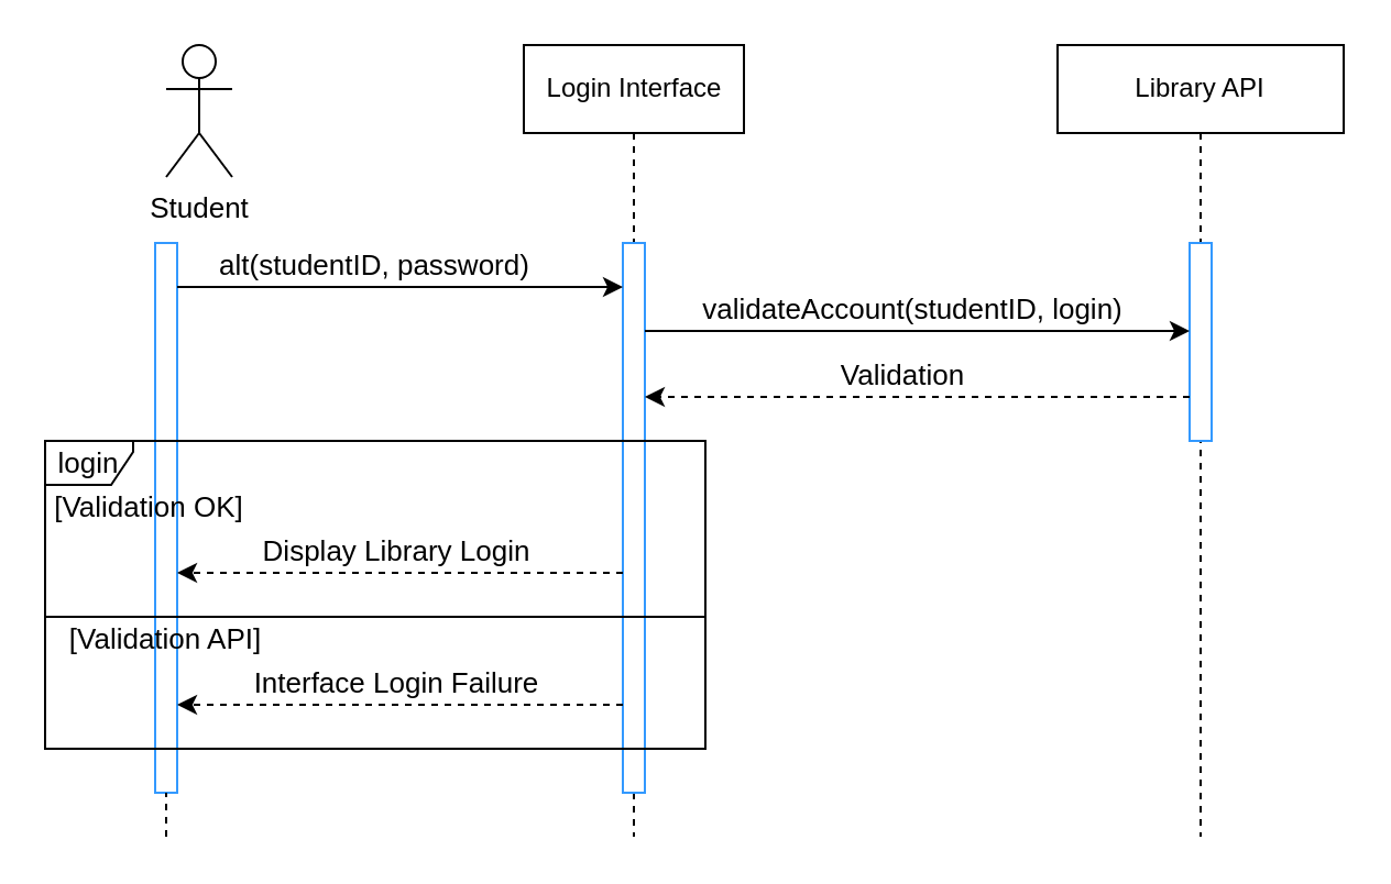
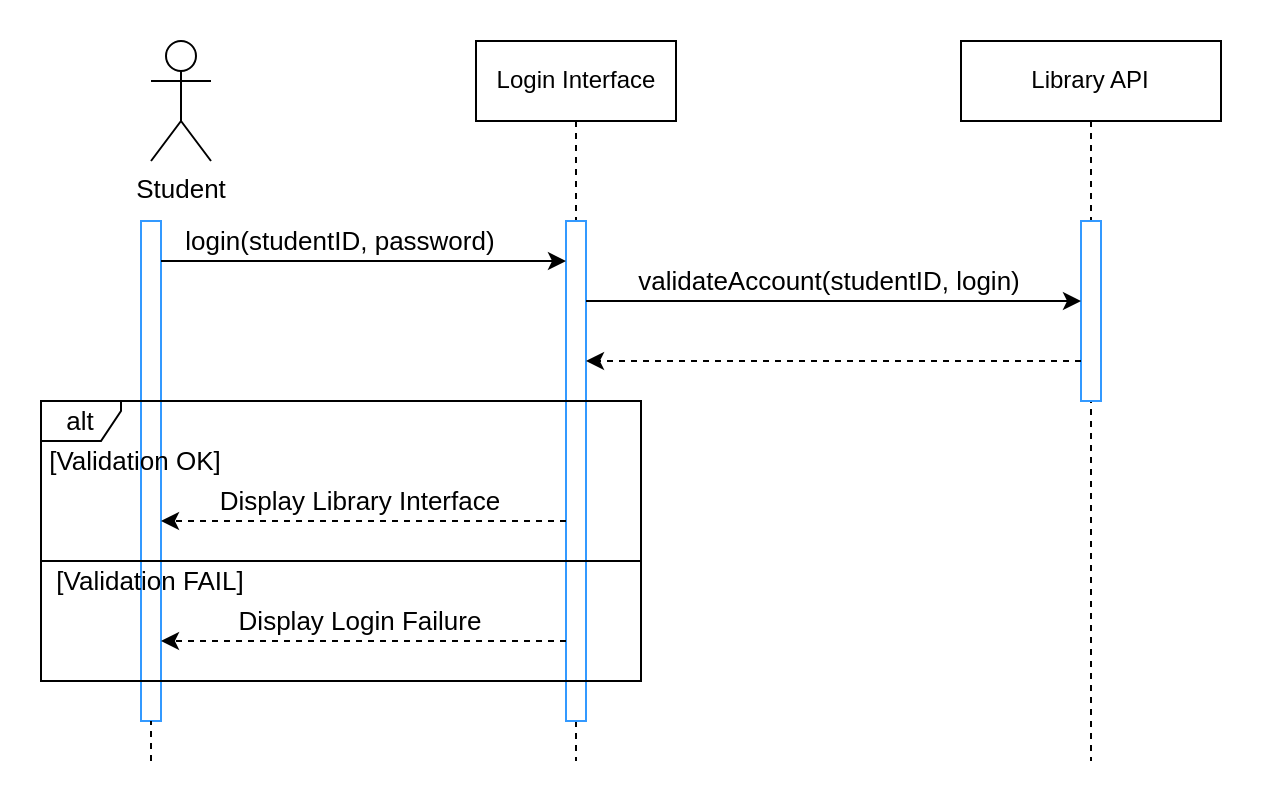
  <mxCell id="0" />
  <mxCell id="1" parent="0" />
  <mxCell id="2" value="Library API" style="shape=umlLifeline;perimeter=lifelinePerimeter;whiteSpace=wrap;html=1;container=0;dropTarget=0;collapsible=0;recursiveResize=0;outlineConnect=0;portConstraint=eastwest;newEdgeStyle={&quot;edgeStyle&quot;:&quot;elbowEdgeStyle&quot;,&quot;elbow&quot;:&quot;vertical&quot;,&quot;curved&quot;:0,&quot;rounded&quot;:0};" parent="1" vertex="1"><mxGeometry x="480" y="20" width="130" height="360" as="geometry" /></mxCell>
  <mxCell id="3" value="" style="html=1;points=[];perimeter=orthogonalPerimeter;outlineConnect=0;targetShapes=umlLifeline;portConstraint=eastwest;newEdgeStyle={&quot;edgeStyle&quot;:&quot;elbowEdgeStyle&quot;,&quot;elbow&quot;:&quot;vertical&quot;,&quot;curved&quot;:0,&quot;rounded&quot;:0};strokeColor=#3399FF;" parent="2" vertex="1"><mxGeometry x="60" y="90" width="10" height="90" as="geometry" /></mxCell>
  <mxCell id="4" value="Student" style="shape=umlActor;verticalLabelPosition=bottom;verticalAlign=top;html=1;outlineConnect=0;strokeColor=#000000;fontSize=13;" parent="1" vertex="1"><mxGeometry x="75" y="20" width="30" height="60" as="geometry" /></mxCell>
  <mxCell id="5" value="" style="html=1;points=[];perimeter=orthogonalPerimeter;outlineConnect=0;targetShapes=umlLifeline;portConstraint=eastwest;newEdgeStyle={&quot;edgeStyle&quot;:&quot;elbowEdgeStyle&quot;,&quot;elbow&quot;:&quot;vertical&quot;,&quot;curved&quot;:0,&quot;rounded&quot;:0};strokeColor=#3399FF;" parent="1" vertex="1"><mxGeometry x="70" y="110" width="10" height="250" as="geometry" /></mxCell>
  <mxCell id="6" value="Login Interface" style="shape=umlLifeline;perimeter=lifelinePerimeter;whiteSpace=wrap;html=1;container=0;dropTarget=0;collapsible=0;recursiveResize=0;outlineConnect=0;portConstraint=eastwest;newEdgeStyle={&quot;edgeStyle&quot;:&quot;elbowEdgeStyle&quot;,&quot;elbow&quot;:&quot;vertical&quot;,&quot;curved&quot;:0,&quot;rounded&quot;:0};" parent="1" vertex="1"><mxGeometry x="237.5" y="20" width="100" height="360" as="geometry" /></mxCell>
  <mxCell id="7" value="" style="html=1;points=[];perimeter=orthogonalPerimeter;outlineConnect=0;targetShapes=umlLifeline;portConstraint=eastwest;newEdgeStyle={&quot;edgeStyle&quot;:&quot;elbowEdgeStyle&quot;,&quot;elbow&quot;:&quot;vertical&quot;,&quot;curved&quot;:0,&quot;rounded&quot;:0};strokeColor=#3399FF;" parent="6" vertex="1"><mxGeometry x="45" y="90" width="10" height="250" as="geometry" /></mxCell>
  <mxCell id="8" value="" style="endArrow=none;dashed=1;html=1;rounded=0;fontSize=13;" parent="1" target="5" edge="1"><mxGeometry width="50" height="50" relative="1" as="geometry"><mxPoint x="75" y="380" as="sourcePoint" /><mxPoint x="75" y="640" as="targetPoint" /><Array as="points" /></mxGeometry></mxCell>
  <mxCell id="9" value="" style="endArrow=classic;html=1;rounded=0;fontSize=13;" parent="1" source="5" target="7" edge="1"><mxGeometry width="50" height="50" relative="1" as="geometry"><mxPoint x="180" y="360" as="sourcePoint" /><mxPoint x="230" y="310" as="targetPoint" /><Array as="points"><mxPoint x="150" y="130" /></Array></mxGeometry></mxCell>
- <mxCell id="10" value="alt(studentID, password)" style="text;html=1;strokeColor=none;fillColor=none;align=center;verticalAlign=middle;whiteSpace=wrap;rounded=0;fontSize=13;" parent="1" vertex="1"><mxGeometry x="80" y="110" width="180" height="20" as="geometry" /></mxCell>
- <mxCell id="11" value="login" style="shape=umlFrame;whiteSpace=wrap;html=1;pointerEvents=0;strokeColor=#000000;fontSize=13;width=40;height=20;" parent="1" vertex="1"><mxGeometry x="20" y="200" width="300" height="140" as="geometry" /></mxCell>
+ <mxCell id="10" value="login(studentID, password)" style="text;html=1;strokeColor=none;fillColor=none;align=center;verticalAlign=middle;whiteSpace=wrap;rounded=0;fontSize=13;" parent="1" vertex="1"><mxGeometry x="80" y="110" width="180" height="20" as="geometry" /></mxCell>
+ <mxCell id="11" value="alt" style="shape=umlFrame;whiteSpace=wrap;html=1;pointerEvents=0;strokeColor=#000000;fontSize=13;width=40;height=20;" parent="1" vertex="1"><mxGeometry x="20" y="200" width="300" height="140" as="geometry" /></mxCell>
  <mxCell id="12" value="[Validation OK]" style="text;html=1;strokeColor=none;fillColor=none;align=center;verticalAlign=middle;whiteSpace=wrap;rounded=0;fontSize=13;" parent="1" vertex="1"><mxGeometry x="20" y="220" width="95" height="20" as="geometry" /></mxCell>
  <mxCell id="13" value="" style="endArrow=classic;html=1;rounded=0;fontSize=13;dashed=1;" parent="1" source="3" target="7" edge="1"><mxGeometry width="50" height="50" relative="1" as="geometry"><mxPoint x="460" y="380" as="sourcePoint" /><mxPoint x="475" y="220" as="targetPoint" /><Array as="points"><mxPoint x="480" y="180" /></Array></mxGeometry></mxCell>
- <mxCell id="14" value="Validation" style="text;html=1;strokeColor=none;fillColor=none;align=center;verticalAlign=middle;whiteSpace=wrap;rounded=0;fontSize=13;" parent="1" vertex="1"><mxGeometry x="365" y="160" width="90" height="20" as="geometry" /></mxCell>
  <mxCell id="15" value="" style="rounded=0;whiteSpace=wrap;html=1;strokeColor=#000000;fontSize=13;fillColor=none;" parent="1" vertex="1"><mxGeometry x="20" y="280" width="300" height="60" as="geometry" /></mxCell>
- <mxCell id="16" value="[Validation API]" style="text;html=1;strokeColor=none;fillColor=none;align=center;verticalAlign=middle;whiteSpace=wrap;rounded=0;fontSize=13;" parent="1" vertex="1"><mxGeometry x="20" y="280" width="110" height="20" as="geometry" /></mxCell>
+ <mxCell id="16" value="[Validation FAIL]" style="text;html=1;strokeColor=none;fillColor=none;align=center;verticalAlign=middle;whiteSpace=wrap;rounded=0;fontSize=13;" parent="1" vertex="1"><mxGeometry x="20" y="280" width="110" height="20" as="geometry" /></mxCell>
  <mxCell id="17" value="" style="endArrow=classic;html=1;rounded=0;dashed=1;fontSize=13;" parent="1" edge="1"><mxGeometry width="50" height="50" relative="1" as="geometry"><mxPoint x="282.5" y="320" as="sourcePoint" /><mxPoint x="80" y="320" as="targetPoint" /><Array as="points"><mxPoint x="260" y="320" /><mxPoint x="170" y="320" /></Array></mxGeometry></mxCell>
- <mxCell id="18" value="Interface Login Failure" style="text;html=1;strokeColor=none;fillColor=none;align=center;verticalAlign=middle;whiteSpace=wrap;rounded=0;fontSize=13;" parent="1" vertex="1"><mxGeometry x="80" y="300" width="200" height="20" as="geometry" /></mxCell>
+ <mxCell id="18" value="Display Login Failure" style="text;html=1;strokeColor=none;fillColor=none;align=center;verticalAlign=middle;whiteSpace=wrap;rounded=0;fontSize=13;" parent="1" vertex="1"><mxGeometry x="80" y="300" width="200" height="20" as="geometry" /></mxCell>
  <mxCell id="19" value="validateAccount(studentID, login)" style="text;html=1;strokeColor=none;fillColor=none;align=center;verticalAlign=middle;whiteSpace=wrap;rounded=0;fontSize=13;" parent="1" vertex="1"><mxGeometry x="297.5" y="130" width="232.5" height="20" as="geometry" /></mxCell>
  <mxCell id="20" value="" style="endArrow=classic;html=1;rounded=0;" parent="1" source="7" target="3" edge="1"><mxGeometry width="50" height="50" relative="1" as="geometry"><mxPoint x="282.5" y="170" as="sourcePoint" /><mxPoint x="700" y="150" as="targetPoint" /><Array as="points"><mxPoint x="330" y="150" /><mxPoint x="418" y="150" /><mxPoint x="470" y="150" /></Array></mxGeometry></mxCell>
  <mxCell id="21" value="" style="endArrow=classic;html=1;rounded=0;fontSize=13;dashed=1;" parent="1" source="7" target="5" edge="1"><mxGeometry width="50" height="50" relative="1" as="geometry"><mxPoint x="275" y="260" as="sourcePoint" /><mxPoint x="80" y="270" as="targetPoint" /><Array as="points"><mxPoint x="240" y="260" /><mxPoint x="190" y="260" /></Array></mxGeometry></mxCell>
- <mxCell id="22" value="Display Library Login" style="text;html=1;strokeColor=none;fillColor=none;align=center;verticalAlign=middle;whiteSpace=wrap;rounded=0;fontSize=13;" parent="1" vertex="1"><mxGeometry x="105" y="240" width="150" height="20" as="geometry" /></mxCell>
+ <mxCell id="22" value="Display Library Interface" style="text;html=1;strokeColor=none;fillColor=none;align=center;verticalAlign=middle;whiteSpace=wrap;rounded=0;fontSize=13;" parent="1" vertex="1"><mxGeometry x="105" y="240" width="150" height="20" as="geometry" /></mxCell>
